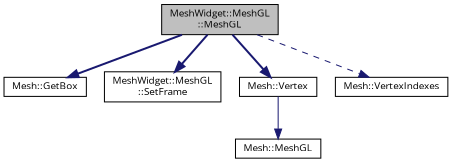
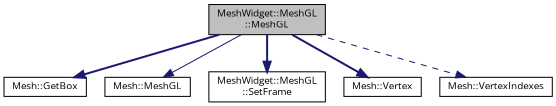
  digraph {
    fontname="Open Sans"
    rankdir=TB
    node [color=black fillcolor=white fontname="Open Sans" fontsize=10 shape=record style=filled]
    edge [color=midnightblue fontname="Open Sans" fontsize=10 labelfontname=Helvetica labelfontsize=10 style=bold]
    n1 [fillcolor=grey75 fontcolor=black height=0.2 label="MeshWidget::MeshGL\l::MeshGL" width=0.4]
    n2 [height=0.2 label="Mesh::GetBox" width=0.4]
    n3 [height=0.2 label="Mesh::MeshGL" width=0.4]
    n4 [height=0.2 label="MeshWidget::MeshGL\l::SetFrame" width=0.4]
    n5 [height=0.2 label="Mesh::Vertex" width=0.4]
    n6 [height=0.2 label="Mesh::VertexIndexes" width=0.4]
    n1 -> n2
-   n5 -> n3 [style=solid]
+   n1 -> n3 [style=solid]
    n1 -> n4
    n1 -> n5
    n1 -> n6 [style=dashed]
  }
